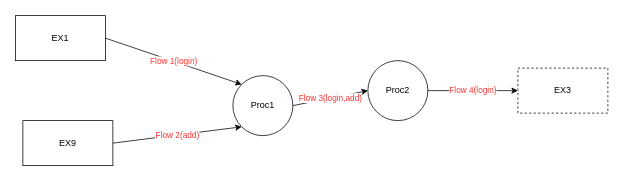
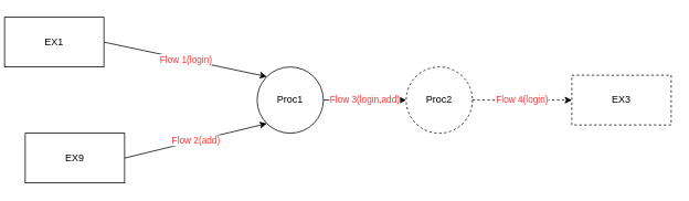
  <mxCell id="0" />
  <mxCell id="1" parent="0" />
- <mxCell id="2" value="Proc1" style="ellipse;whiteSpace=wrap;html=1;aspect=fixed;" parent="1" vertex="1"><mxGeometry x="310" y="100" width="80" height="80" as="geometry" /></mxCell>
- <mxCell id="3" value="Proc2" style="ellipse;whiteSpace=wrap;html=1;aspect=fixed;" parent="1" vertex="1"><mxGeometry x="490" y="80" width="80" height="80" as="geometry" /></mxCell>
+ <mxCell id="2" value="Proc1" style="ellipse;whiteSpace=wrap;html=1;aspect=fixed;" parent="1" vertex="1"><mxGeometry x="310" y="80" width="80" height="80" as="geometry" /></mxCell>
+ <mxCell id="3" value="Proc2" style="ellipse;whiteSpace=wrap;html=1;aspect=fixed;dashed=1;" parent="1" vertex="1"><mxGeometry x="490" y="80" width="80" height="80" as="geometry" /></mxCell>
  <mxCell id="4" value="EX3" style="rounded=0;whiteSpace=wrap;html=1;dashed=1;" parent="1" vertex="1"><mxGeometry x="690" y="90" width="120" height="60" as="geometry" /></mxCell>
- <mxCell id="5" value="EX1" style="rounded=0;whiteSpace=wrap;html=1;" parent="1" vertex="1"><mxGeometry x="20" y="20" width="120" height="60" as="geometry" /></mxCell>
+ <mxCell id="5" value="EX1" style="rounded=0;whiteSpace=wrap;html=1;" parent="1" vertex="1"><mxGeometry x="5" y="20" width="120" height="60" as="geometry" /></mxCell>
  <mxCell id="6" value="EX9" style="rounded=0;whiteSpace=wrap;html=1;" parent="1" vertex="1"><mxGeometry x="30" y="160" width="120" height="60" as="geometry" /></mxCell>
  <mxCell id="7" value="Flow 1(login)" style="endArrow=classic;html=1;fontColor=#FF3333;exitX=1;exitY=0.5;exitDx=0;exitDy=0;entryX=0;entryY=0;entryDx=0;entryDy=0;" parent="1" source="5" target="2" edge="1"><mxGeometry width="50" height="50" relative="1" as="geometry"><mxPoint x="20" y="290" as="sourcePoint" /><mxPoint x="70" y="240" as="targetPoint" /></mxGeometry></mxCell>
  <mxCell id="8" value="Flow 2(add)" style="endArrow=classic;html=1;fontColor=#FF3333;exitX=1;exitY=0.5;exitDx=0;exitDy=0;entryX=0;entryY=1;entryDx=0;entryDy=0;" parent="1" source="6" target="2" edge="1"><mxGeometry width="50" height="50" relative="1" as="geometry"><mxPoint x="150" y="60" as="sourcePoint" /><mxPoint x="332" y="102" as="targetPoint" /></mxGeometry></mxCell>
  <mxCell id="9" value="Flow 3(login,add)" style="endArrow=classic;html=1;fontColor=#FF3333;exitX=1;exitY=0.5;exitDx=0;exitDy=0;entryX=0;entryY=0.5;entryDx=0;entryDy=0;" parent="1" source="2" target="3" edge="1"><mxGeometry width="50" height="50" relative="1" as="geometry"><mxPoint x="150" y="60" as="sourcePoint" /><mxPoint x="332" y="102" as="targetPoint" /></mxGeometry></mxCell>
- <mxCell id="10" value="Flow 4(login)" style="endArrow=classic;html=1;fontColor=#FF3333;entryX=0;entryY=0.5;entryDx=0;entryDy=0;exitX=1;exitY=0.5;exitDx=0;exitDy=0;" parent="1" source="3" target="4" edge="1"><mxGeometry width="50" height="50" relative="1" as="geometry"><mxPoint x="570" y="120" as="sourcePoint" /><mxPoint x="660" y="120" as="targetPoint" /></mxGeometry></mxCell>
+ <mxCell id="10" value="Flow 4(login)" style="endArrow=classic;html=1;fontColor=#FF3333;entryX=0;entryY=0.5;entryDx=0;entryDy=0;exitX=1;exitY=0.5;exitDx=0;exitDy=0;dashed=1;" parent="1" source="3" target="4" edge="1"><mxGeometry width="50" height="50" relative="1" as="geometry"><mxPoint x="570" y="120" as="sourcePoint" /><mxPoint x="660" y="120" as="targetPoint" /></mxGeometry></mxCell>
